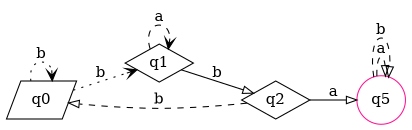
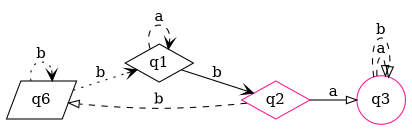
  digraph {
    rankdir=LR
    node [color=black shape=diamond]
    edge [arrowhead=vee style=dashed]
-   q0 [shape=parallelogram]
+   q0 [shape=parallelogram label=q6]
    q1
-   q2
-   q3 [color=deeppink shape=circle label=q5]
+   q2 [color=deeppink]
+   q3 [color=deeppink shape=circle]
    q0 -> q0 [label=b style=dotted]
    q0 -> q1 [label=b style=dotted]
    q1 -> q1 [label=a]
-   q1 -> q2 [arrowhead=onormal label=b style=solid]
+   q1 -> q2 [label=b style=solid]
    q2 -> q0 [arrowhead=onormal label=b]
    q2 -> q3 [arrowhead=onormal label=a style=solid]
    q3 -> q3 [arrowhead=onormal label=a]
    q3 -> q3 [arrowhead=onormal label=b]
  }
